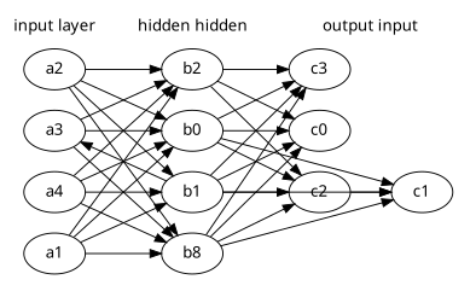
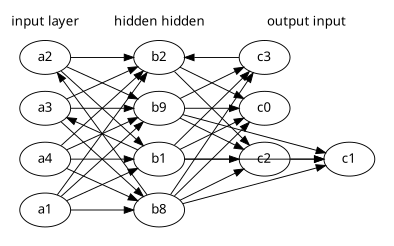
  digraph {
    fontname="Noto Sans"
    peripheries=0
    rankdir=LR
    splines=false
    node [fontname="Noto Sans" ordering=out]
    edge [fontname="Noto Sans"]
    n1 [label=a4]
    a1
    a2
    a3
-   b0
+   b0 [label=b9]
    b1
    b2
    n8 [label=b8]
    c0
    c1
    c2
    c3
    subgraph cluster_1 {
      label="input layer"
      n1
      a1
      a2
      a3
    }
    subgraph cluster_2 {
      label="hidden hidden"
      b0
      b1
      b2
      n8
    }
    subgraph cluster_3 {
      label="output input"
      c0
      c1
      c2
      c3
    }
    n1 -> b0
    n1 -> b1
    n1 -> b2
    n1 -> n8
    a1 -> b0
    a1 -> b1
    a1 -> b2
    a1 -> n8
    a2 -> b0
    a2 -> b1
    a2 -> b2
-   a2 -> n8
+   n8 -> a2
    a3 -> b0
    a3 -> b2
    a3 -> n8
    b0 -> c0
    b0 -> c1
    b0 -> c2
    b0 -> c3
    b1 -> a3
    b1 -> c0
    b1 -> c1
    b1 -> c2
    b1 -> c3
    b2 -> c0
    b2 -> c2
-   b2 -> c3
+   c3 -> b2
    n8 -> c0
    n8 -> c1
    n8 -> c2
    n8 -> c3
    c2 -> c1
  }
